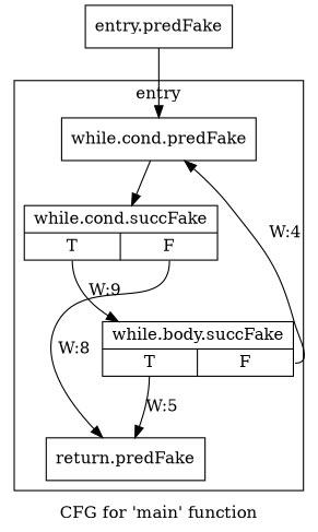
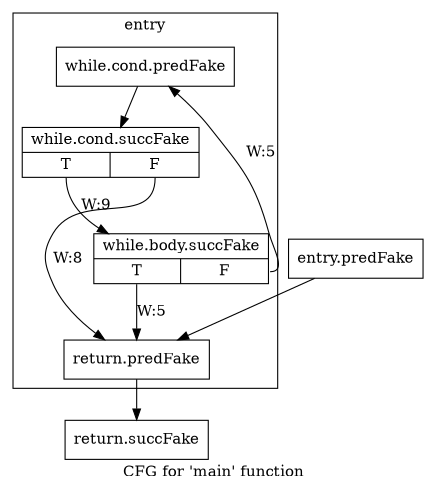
  digraph {
    label="CFG for 'main' function"
    node [filename="../../../../test_hart.cpp" linenumber=97 shape=record]
    edge [execusionnum=1 filename="../../../../test_hart.cpp"]
    n1 [label="{while.cond.predFake}"]
    n2 [label="{while.cond.succFake|{<s0>T|<s1>F}}"]
    n3 [label="{return.predFake}" linenumber=108]
    n4 [label="{while.body.succFake|{<s0>T|<s1>F}}" linenumber=100]
+   n5 [label="{return.succFake}" linenumber=108]
    n6 [label="{entry.predFake}" filename="" linenumber=""]
    subgraph cluster_1 {
      invocationtime=1
      label=entry
      tripcount=0
      n1
      n2
      n3
      n4
    }
    n1 -> n2 [execusionnum=4]
    n2 -> n3 [label="W:8" tailport=s1]
    n2 -> n4 [callList="1:99" execusionnum=3 label="W:9" tailport=s0]
-   n4 -> n1 [execusionnum=3 label="W:4" tailport=s1]
+   n3 -> n5
+   n4 -> n1 [execusionnum=3 label="W:5" tailport=s1]
    n4 -> n3 [execusionnum=0 label="W:5" tailport=s0]
-   n6 -> n1
+   n6 -> n3
  }
